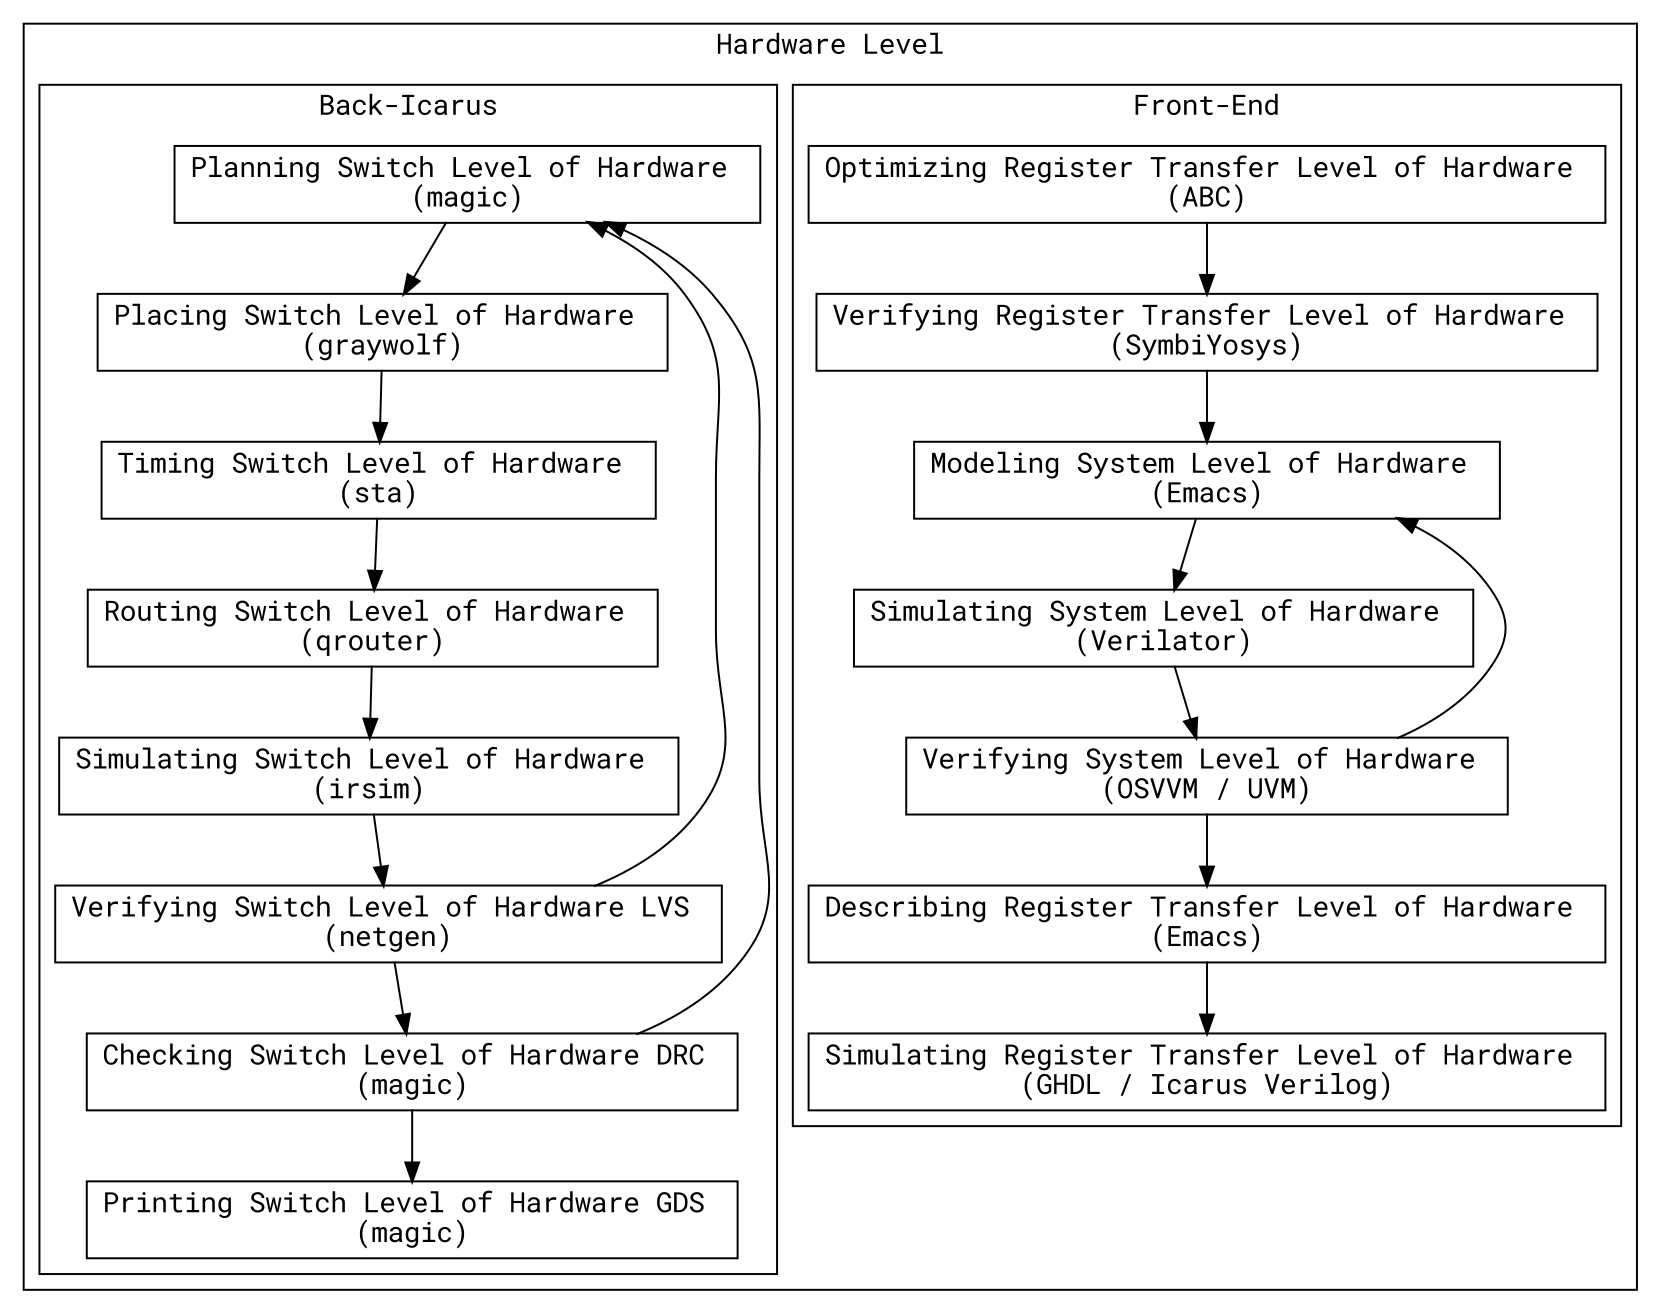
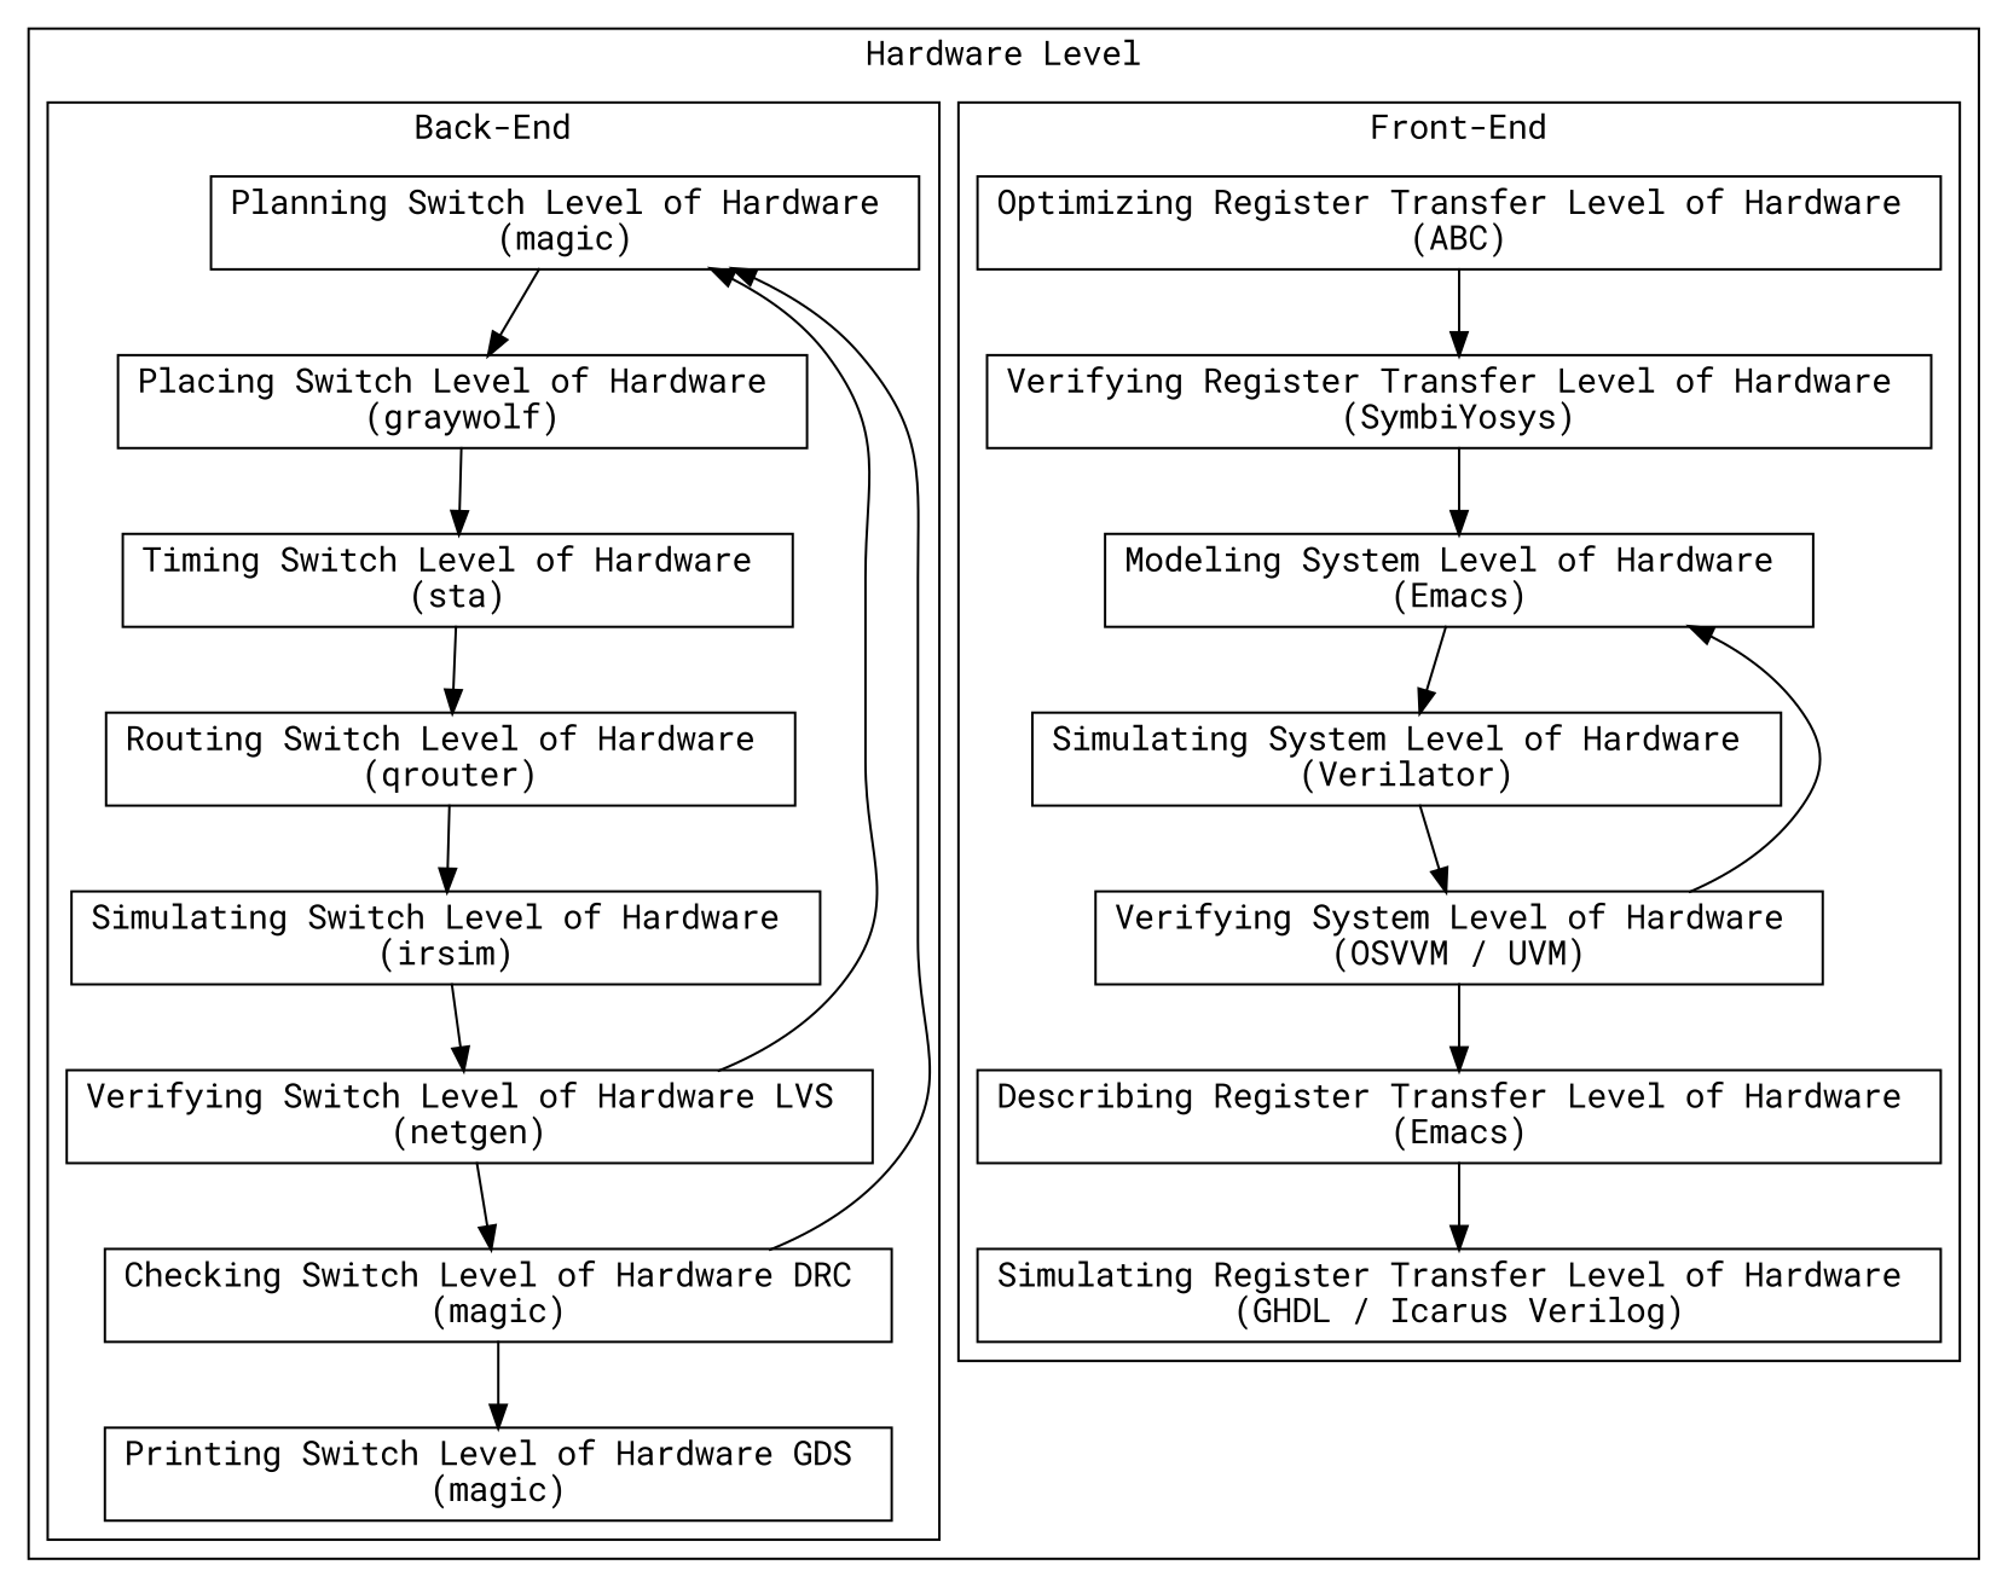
  digraph {
    fontname="Roboto Mono"
    node [fontname="Roboto Mono" shape=record]
    edge [fontname="Roboto Mono"]
    n1 [label="Modeling System Level of Hardware \n(Emacs)"]
    n2 [label="Simulating System Level of Hardware \n(Verilator)"]
    n3 [label="Verifying System Level of Hardware \n(OSVVM / UVM)"]
    n4 [label="Describing Register Transfer Level of Hardware \n(Emacs)"]
    n5 [label="Simulating Register Transfer Level of Hardware \n(GHDL / Icarus Verilog)"]
    n6 [label="Optimizing Register Transfer Level of Hardware \n(ABC)"]
    n7 [label="Verifying Register Transfer Level of Hardware \n(SymbiYosys)"]
    n8 [label="Planning Switch Level of Hardware \n(magic)"]
    n9 [label="Placing Switch Level of Hardware \n(graywolf)"]
    n10 [label="Timing Switch Level of Hardware \n(sta)"]
    n11 [label="Routing Switch Level of Hardware \n(qrouter)"]
    n12 [label="Simulating Switch Level of Hardware \n(irsim)"]
    n13 [label="Verifying Switch Level of Hardware LVS \n(netgen)"]
    n14 [label="Checking Switch Level of Hardware DRC \n(magic)"]
    n15 [label="Printing Switch Level of Hardware GDS \n(magic)"]
    subgraph cluster_1 {
      label="Hardware Level"
      subgraph cluster_2 {
        label="Front-End"
        n1
        n2
        n3
        n4
        n5
        n6
        n7
      }
      subgraph cluster_3 {
-       label="Back-Icarus"
+       label="Back-End"
        n8
        n9
        n10
        n11
        n12
        n13
        n14
        n15
      }
    }
    n1 -> n2
    n2 -> n3
    n3 -> n1
    n3 -> n4
    n4 -> n5
    n6 -> n7
    n7 -> n1
    n8 -> n9
    n9 -> n10
    n10 -> n11
    n11 -> n12
    n12 -> n13
    n13 -> n8
    n13 -> n14
    n14 -> n8
    n14 -> n15
  }
